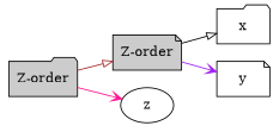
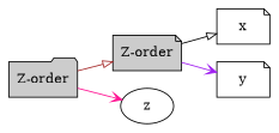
  digraph {
    rankdir=LR
    node [fillcolor="#FFFFFF" shape=folder style=filled]
    edge [arrowhead=onormal]
    n1 [fillcolor="#CCCCCC" label="Z-order"]
    n2 [fillcolor="#CCCCCC" label="Z-order" shape=note]
    z [shape=ellipse]
-   x
+   x [shape=note]
    y [shape=note]
    n1 -> n2 [color=brown]
    n1 -> z [color=deeppink arrowhead=vee]
    n2 -> x [color=black]
    n2 -> y [color=purple arrowhead=vee]
  }
